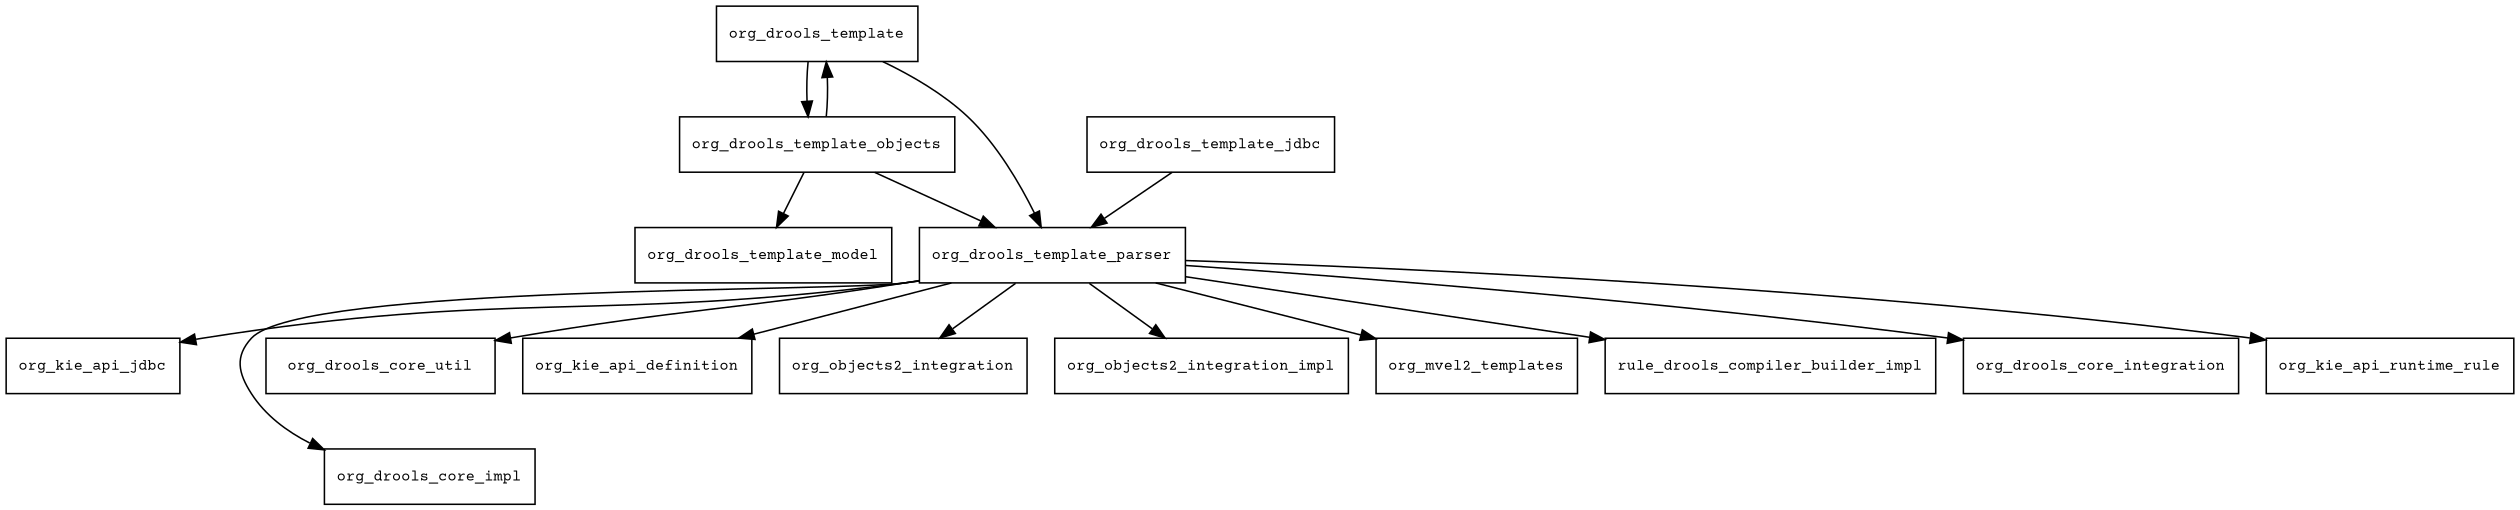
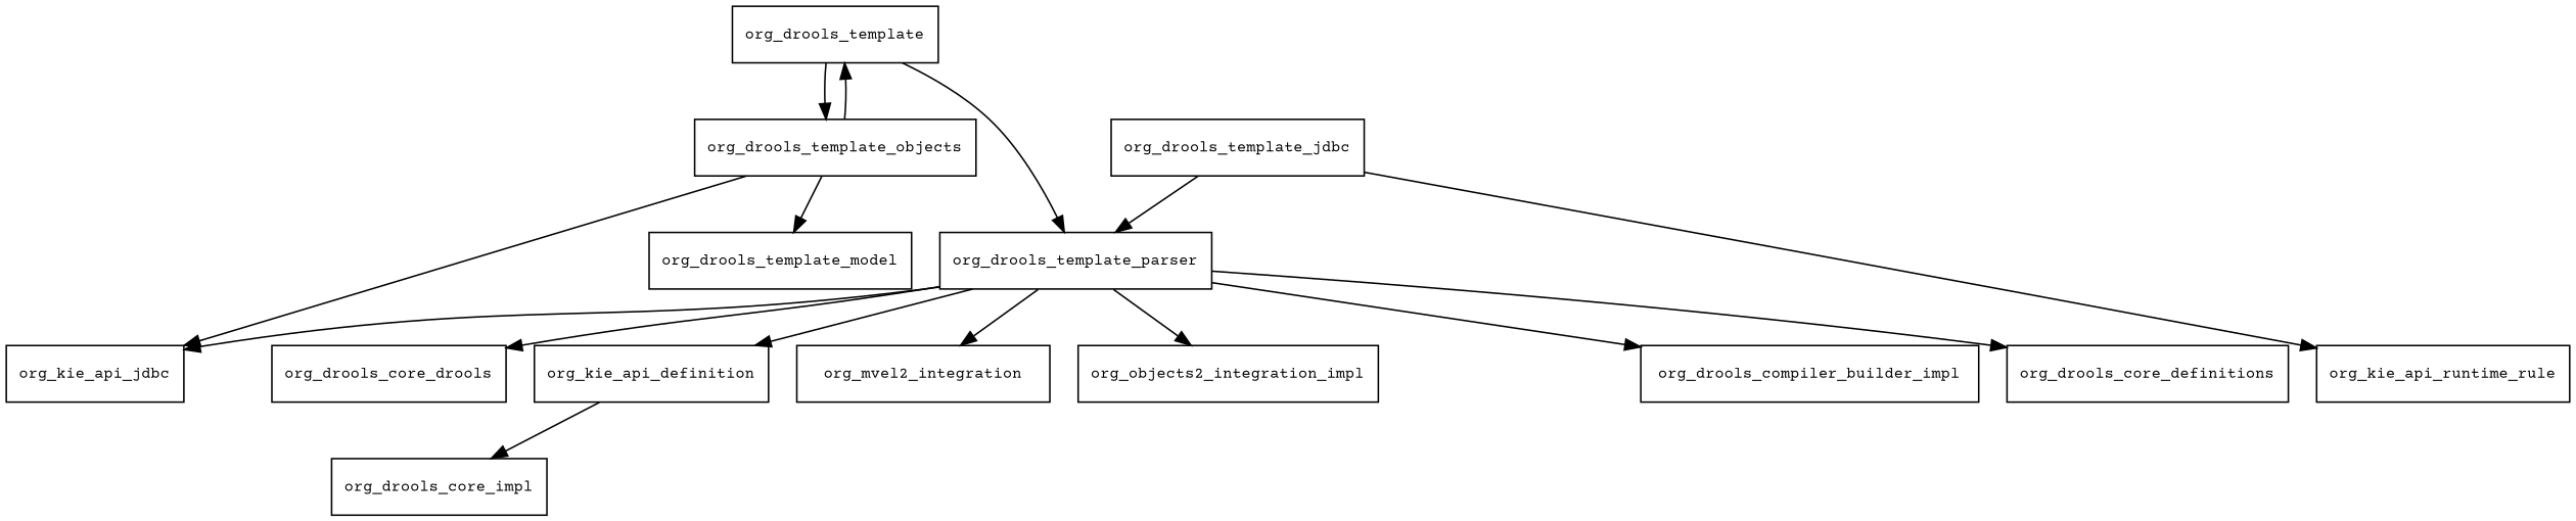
  digraph {
    fontname="Courier Prime"
    node [fontname="Courier Prime" fontsize=10.0 shape=box]
    edge [fontname="Courier Prime"]
    org_drools_template
    org_drools_template_objects
    org_drools_template_parser
    org_drools_template_model
-   org_drools_compiler_builder_impl [label=rule_drools_compiler_builder_impl]
-   org_drools_core_definitions [label=org_drools_core_integration]
+   org_drools_compiler_builder_impl
+   org_drools_core_definitions
    org_drools_core_impl
-   org_drools_core_util
+   org_drools_core_util [label=org_drools_core_drools]
    org_kie_api_definition
    n10 [label=org_kie_api_jdbc]
    org_kie_api_runtime_rule
-   org_mvel2_integration [label=org_objects2_integration]
+   org_mvel2_integration
    n13 [label=org_objects2_integration_impl]
-   org_mvel2_templates
    org_drools_template_jdbc
    org_drools_template -> org_drools_template_objects
    org_drools_template -> org_drools_template_parser
    org_drools_template_objects -> org_drools_template
-   org_drools_template_objects -> org_drools_template_parser
+   org_drools_template_objects -> n10
    org_drools_template_objects -> org_drools_template_model
    org_drools_template_parser -> org_drools_compiler_builder_impl
    org_drools_template_parser -> org_drools_core_definitions
-   org_drools_template_parser -> org_drools_core_impl
+   org_kie_api_definition -> org_drools_core_impl
    org_drools_template_parser -> org_drools_core_util
    org_drools_template_parser -> org_kie_api_definition
    org_drools_template_parser -> n10
-   org_drools_template_parser -> org_kie_api_runtime_rule
+   org_drools_template_jdbc -> org_kie_api_runtime_rule
    org_drools_template_parser -> org_mvel2_integration
    org_drools_template_parser -> n13
-   org_drools_template_parser -> org_mvel2_templates
    org_drools_template_jdbc -> org_drools_template_parser
  }
